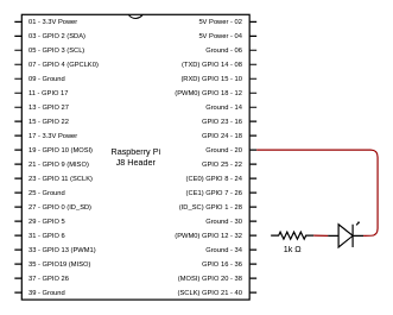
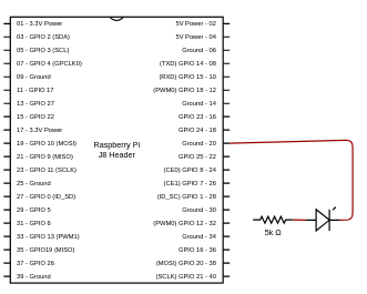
  <mxCell id="0" />
  <mxCell id="1" parent="0" />
- <mxCell id="2" value="&lt;div&gt;Raspberry Pi&lt;/div&gt;&lt;div&gt;J8 Header&lt;br&gt;&lt;/div&gt;" style="shadow=0;dashed=0;align=center;fillColor=#ffffff;html=1;strokeWidth=2;shape=mxgraph.electrical.logic_gates.dual_inline_ic;labelNames=01 - 3.3V Power,03 - GPIO 2 (SDA),05 - GPIO 3 (SCL),07 - GPIO 4 (GPCLK0),09 - Ground,11 - GPIO 17,13 - GPIO 27,15 - GPIO 22,17 - 3.3V Power,19 - GPIO 10 (MOSI),21 - GPIO 9 (MISO),23 - GPIO 11 (SCLK),25 - Ground,27 - GPIO 0 (ID_SD),29 - GPIO 5,31 - GPIO 6,33 - GPIO 13 (PWM1),35 - GPIO19 (MISO),37 - GPIO 26,39 - Ground,(SCLK) GPIO 21 - 40,(MOSI) GPIO 20 - 38,GPIO 16 - 36,Ground - 34,(PWM0) GPIO 12 - 32,Ground - 30,(ID_SC) GPIO 1 - 28,(CE1) GPIO 7 - 26,(CE0) GPIO 8 - 24,GPIO 25 - 22,Ground - 20,GPIO 24 - 18,GPIO 23 - 16,Ground - 14,(PWM0) GPIO 18 - 12,(RXD) GPIO 15 - 10,(TXD) GPIO 14 - 08,Ground - 06,5V Power - 04,5V Power - 02;direction=east;portConstraintRotation=0;portConstraint=none;fixDash=0;autosize=0;collapsible=0;container=0;part=0;pinLabelType=cust;labelCount=40;" parent="1" vertex="1"><mxGeometry x="20" y="20" width="340" height="400" as="geometry" /></mxCell>
- <mxCell id="3" value="1k &lt;span class=&quot;ILfuVd&quot;&gt;&lt;span class=&quot;e24Kjd&quot;&gt;Ω&lt;/span&gt;&lt;/span&gt;" style="pointerEvents=1;verticalLabelPosition=bottom;shadow=0;dashed=0;align=center;fillColor=#ffffff;html=1;verticalAlign=top;strokeWidth=2;shape=mxgraph.electrical.resistors.resistor_2;" parent="1" vertex="1"><mxGeometry x="380" y="325" width="60" height="10" as="geometry" /></mxCell>
+ <mxCell id="2" value="&lt;div&gt;Raspberry Pi&lt;/div&gt;&lt;div&gt;J8 Header&lt;br&gt;&lt;/div&gt;" style="shadow=0;dashed=0;align=center;fillColor=#ffffff;html=1;strokeWidth=2;shape=mxgraph.electrical.logic_gates.dual_inline_ic;labelNames=01 - 3.3V Power,03 - GPIO 2 (SDA),05 - GPIO 3 (SCL),07 - GPIO 4 (GPCLK0),09 - Ground,11 - GPIO 17,13 - GPIO 27,15 - GPIO 22,17 - 3.3V Power,19 - GPIO 10 (MOSI),21 - GPIO 9 (MISO),23 - GPIO 11 (SCLK),25 - Ground,27 - GPIO 0 (ID_SD),29 - GPIO 5,31 - GPIO 6,33 - GPIO 13 (PWM1),35 - GPIO19 (MISO),37 - GPIO 26,39 - Ground,(SCLK) GPIO 21 - 40,(MOSI) GPIO 20 - 38,GPIO 16 - 36,Ground - 34,(PWM0) GPIO 12 - 32,Ground - 30,(ID_SC) GPIO 1 - 28,(CE1) GPIO 7 - 26,(CE0) GPIO 8 - 24,GPIO 25 - 22,Ground - 20,GPIO 24 - 18,GPIO 23 - 16,Ground - 14,(PWM0) GPIO 18 - 12,(RXD) GPIO 15 - 10,(TXD) GPIO 14 - 08,Ground - 06,5V Power - 04,5V Power - 02;direction=east;portConstraintRotation=0;portConstraint=none;fixDash=0;autosize=0;collapsible=0;container=0;part=0;pinLabelType=cust;labelCount=40;" parent="1" vertex="1"><mxGeometry x="5" y="25" width="340" height="400" as="geometry" /></mxCell>
+ <mxCell id="3" value="5k &lt;span class=&quot;ILfuVd&quot;&gt;&lt;span class=&quot;e24Kjd&quot;&gt;Ω&lt;/span&gt;&lt;/span&gt;" style="pointerEvents=1;verticalLabelPosition=bottom;shadow=0;dashed=0;align=center;fillColor=#ffffff;html=1;verticalAlign=top;strokeWidth=2;shape=mxgraph.electrical.resistors.resistor_2;" parent="1" vertex="1"><mxGeometry x="380" y="325" width="60" height="10" as="geometry" /></mxCell>
  <mxCell id="4" value="" style="verticalLabelPosition=bottom;shadow=0;dashed=0;align=center;fillColor=#ffffff;html=1;verticalAlign=top;strokeWidth=2;shape=mxgraph.electrical.opto_electronics.led_1;pointerEvents=1;" parent="1" vertex="1"><mxGeometry x="460" y="311.5" width="50" height="35" as="geometry" /></mxCell>
  <mxCell id="5" value="" style="endArrow=none;html=1;strokeColor=#990000;strokeWidth=2;jumpStyle=gap;exitX=1;exitY=0.5;exitDx=0;exitDy=0;exitPerimeter=0;entryX=0;entryY=0.54;entryDx=0;entryDy=0;entryPerimeter=0;" parent="1" source="3" target="4" edge="1"><mxGeometry width="100" relative="1" as="geometry"><mxPoint x="375" y="420" as="sourcePoint" /><mxPoint x="465" y="425" as="targetPoint" /></mxGeometry></mxCell>
  <mxCell id="6" value="" style="endArrow=none;html=1;strokeColor=#990000;strokeWidth=2;jumpStyle=gap;exitX=1;exitY=0.54;exitDx=0;exitDy=0;exitPerimeter=0;entryX=1;entryY=0;entryDx=0;entryDy=190;entryPerimeter=0;" parent="1" source="4" target="2" edge="1"><mxGeometry width="100" relative="1" as="geometry"><mxPoint x="490" y="530" as="sourcePoint" /><mxPoint x="610" y="643.9" as="targetPoint" /><Array as="points"><mxPoint x="530" y="330" /><mxPoint x="530" y="210" /></Array></mxGeometry></mxCell>
